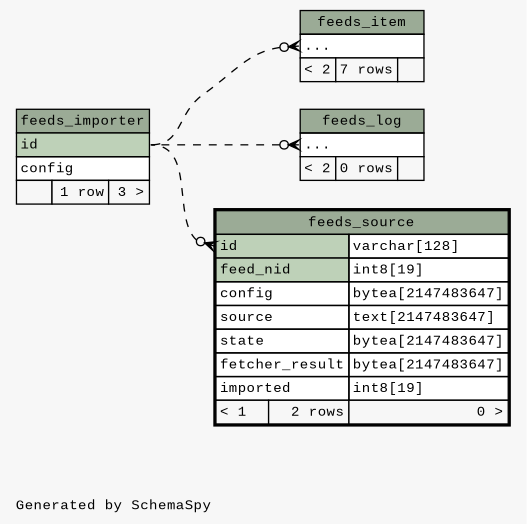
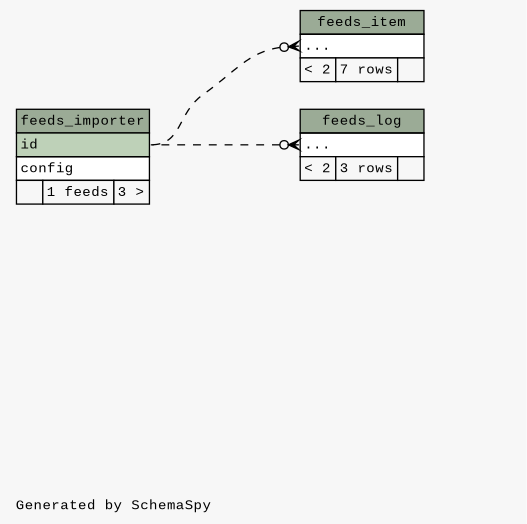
  digraph {
    bgcolor="#f7f7f7"
    fontname="Liberation Mono"
    fontsize=11
    label="\nGenerated by SchemaSpy"
    labeljust=l
    nodesep=0.18
    rankdir=RL
    ranksep=0.46
    node [fontname="Liberation Mono" fontsize=11 shape=plaintext]
    edge [arrowhead=none arrowsize=0.8 arrowtail=crowodot dir=back fontname="Liberation Mono" headport="id:e" style=dashed tailport="elipses:w"]
    n1 [label=<     <TABLE BORDER="0" CELLBORDER="1" CELLSPACING="0" BGCOLOR="#ffffff">       <TR><TD COLSPAN="3" BGCOLOR="#9bab96" ALIGN="CENTER">feeds_item</TD></TR>       <TR><TD PORT="elipses" COLSPAN="3" ALIGN="LEFT">...</TD></TR>       <TR><TD ALIGN="LEFT" BGCOLOR="#f7f7f7">&lt; 2</TD><TD ALIGN="RIGHT" BGCOLOR="#f7f7f7">7 rows</TD><TD ALIGN="RIGHT" BGCOLOR="#f7f7f7">  </TD></TR>     </TABLE>>]
-   n2 [label=<     <TABLE BORDER="0" CELLBORDER="1" CELLSPACING="0" BGCOLOR="#ffffff">       <TR><TD COLSPAN="3" BGCOLOR="#9bab96" ALIGN="CENTER">feeds_importer</TD></TR>       <TR><TD PORT="id" COLSPAN="3" BGCOLOR="#bed1b8" ALIGN="LEFT">id</TD></TR>       <TR><TD PORT="config" COLSPAN="3" ALIGN="LEFT">config</TD></TR>       <TR><TD ALIGN="LEFT" BGCOLOR="#f7f7f7">  </TD><TD ALIGN="RIGHT" BGCOLOR="#f7f7f7">1 row</TD><TD ALIGN="RIGHT" BGCOLOR="#f7f7f7">3 &gt;</TD></TR>     </TABLE>>]
-   n3 [label=<     <TABLE BORDER="0" CELLBORDER="1" CELLSPACING="0" BGCOLOR="#ffffff">       <TR><TD COLSPAN="3" BGCOLOR="#9bab96" ALIGN="CENTER">feeds_log</TD></TR>       <TR><TD PORT="elipses" COLSPAN="3" ALIGN="LEFT">...</TD></TR>       <TR><TD ALIGN="LEFT" BGCOLOR="#f7f7f7">&lt; 2</TD><TD ALIGN="RIGHT" BGCOLOR="#f7f7f7">0 rows</TD><TD ALIGN="RIGHT" BGCOLOR="#f7f7f7">  </TD></TR>     </TABLE>>]
-   n4 [label=<     <TABLE BORDER="2" CELLBORDER="1" CELLSPACING="0" BGCOLOR="#ffffff">       <TR><TD COLSPAN="3" BGCOLOR="#9bab96" ALIGN="CENTER">feeds_source</TD></TR>       <TR><TD PORT="id" COLSPAN="2" BGCOLOR="#bed1b8" ALIGN="LEFT">id</TD><TD PORT="id.type" ALIGN="LEFT">varchar[128]</TD></TR>       <TR><TD PORT="feed_nid" COLSPAN="2" BGCOLOR="#bed1b8" ALIGN="LEFT">feed_nid</TD><TD PORT="feed_nid.type" ALIGN="LEFT">int8[19]</TD></TR>       <TR><TD PORT="config" COLSPAN="2" ALIGN="LEFT">config</TD><TD PORT="config.type" ALIGN="LEFT">bytea[2147483647]</TD></TR>       <TR><TD PORT="source" COLSPAN="2" ALIGN="LEFT">source</TD><TD PORT="source.type" ALIGN="LEFT">text[2147483647]</TD></TR>       <TR><TD PORT="state" COLSPAN="2" ALIGN="LEFT">state</TD><TD PORT="state.type" ALIGN="LEFT">bytea[2147483647]</TD></TR>       <TR><TD PORT="fetcher_result" COLSPAN="2" ALIGN="LEFT">fetcher_result</TD><TD PORT="fetcher_result.type" ALIGN="LEFT">bytea[2147483647]</TD></TR>       <TR><TD PORT="imported" COLSPAN="2" ALIGN="LEFT">imported</TD><TD PORT="imported.type" ALIGN="LEFT">int8[19]</TD></TR>       <TR><TD ALIGN="LEFT" BGCOLOR="#f7f7f7">&lt; 1</TD><TD ALIGN="RIGHT" BGCOLOR="#f7f7f7">2 rows</TD><TD ALIGN="RIGHT" BGCOLOR="#f7f7f7">0 &gt;</TD></TR>     </TABLE>>]
+   n2 [label=<     <TABLE BORDER="0" CELLBORDER="1" CELLSPACING="0" BGCOLOR="#ffffff">       <TR><TD COLSPAN="3" BGCOLOR="#9bab96" ALIGN="CENTER">feeds_importer</TD></TR>       <TR><TD PORT="id" COLSPAN="3" BGCOLOR="#bed1b8" ALIGN="LEFT">id</TD></TR>       <TR><TD PORT="config" COLSPAN="3" ALIGN="LEFT">config</TD></TR>       <TR><TD ALIGN="LEFT" BGCOLOR="#f7f7f7">  </TD><TD ALIGN="RIGHT" BGCOLOR="#f7f7f7">1 feeds</TD><TD ALIGN="RIGHT" BGCOLOR="#f7f7f7">3 &gt;</TD></TR>     </TABLE>>]
+   n3 [label=<     <TABLE BORDER="0" CELLBORDER="1" CELLSPACING="0" BGCOLOR="#ffffff">       <TR><TD COLSPAN="3" BGCOLOR="#9bab96" ALIGN="CENTER">feeds_log</TD></TR>       <TR><TD PORT="elipses" COLSPAN="3" ALIGN="LEFT">...</TD></TR>       <TR><TD ALIGN="LEFT" BGCOLOR="#f7f7f7">&lt; 2</TD><TD ALIGN="RIGHT" BGCOLOR="#f7f7f7">3 rows</TD><TD ALIGN="RIGHT" BGCOLOR="#f7f7f7">  </TD></TR>     </TABLE>>]
    n1 -> n2
    n3 -> n2
-   n4 -> n2 [tailport="id:w"]
  }
